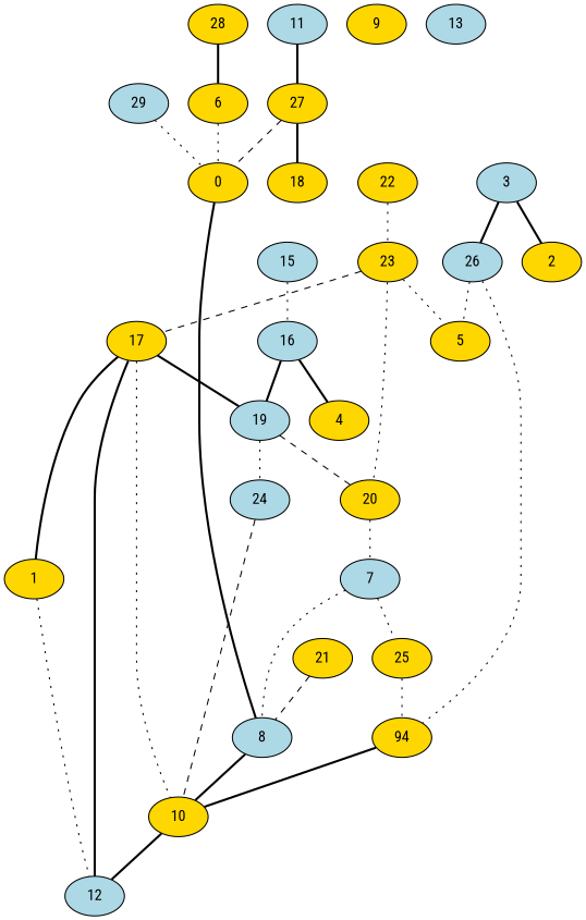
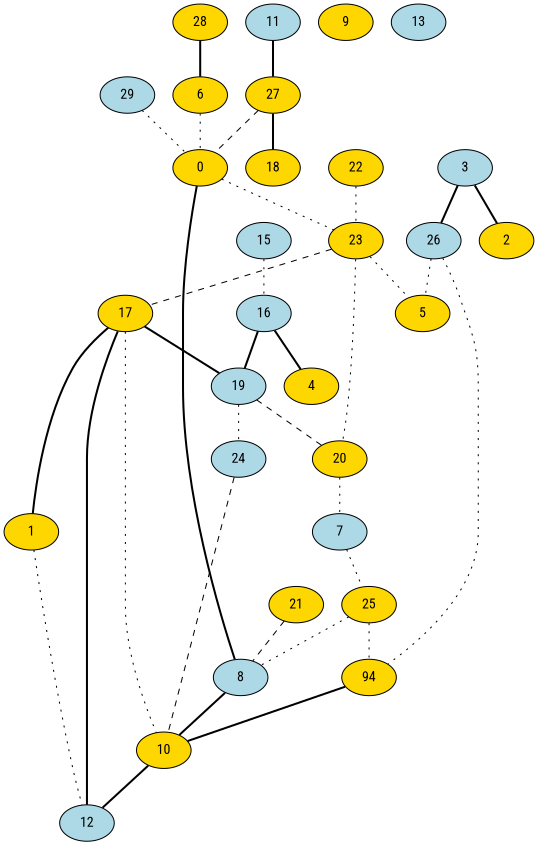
  graph {
    fontname="Roboto Condensed"
    node [fillcolor=gold fontname="Roboto Condensed" style=filled]
    edge [fontname="Roboto Condensed" style=dotted]
    8 [fillcolor=lightblue]
    0
    23
    10
    17
    20
    5
    12 [fillcolor=lightblue]
    1
    3 [fillcolor=lightblue]
    26 [fillcolor=lightblue]
    2
    n13 [label=94]
    6
    7 [fillcolor=lightblue]
    25
    9
    11 [fillcolor=lightblue]
    27
    18
    13 [fillcolor=lightblue]
    15 [fillcolor=lightblue]
    16 [fillcolor=lightblue]
    4
    19 [fillcolor=lightblue]
    24 [fillcolor=lightblue]
    21
    22
    28
    29 [fillcolor=lightblue]
    8 -- 10 [style=bold]
    0 -- 8 [style=bold]
+   0 -- 23
    23 -- 17 [style=dashed]
    23 -- 20
    23 -- 5
    10 -- 12 [style=bold]
    17 -- 10
    17 -- 12 [style=bold]
    17 -- 1 [style=bold]
    17 -- 19 [style=bold]
    20 -- 7
    1 -- 12
    3 -- 26 [style=bold]
    3 -- 2 [style=bold]
    26 -- 5
    26 -- n13
    n13 -- 10 [style=bold]
    6 -- 0
-   7 -- 8
+   25 -- 8
    7 -- 25
    25 -- n13
    11 -- 27 [style=bold]
    27 -- 0 [style=dashed]
    27 -- 18 [style=bold]
    15 -- 16
    16 -- 4 [style=bold]
    16 -- 19 [style=bold]
    19 -- 20 [style=dashed]
    19 -- 24
    24 -- 10 [style=dashed]
    21 -- 8 [style=dashed]
    22 -- 23
    28 -- 6 [style=bold]
    29 -- 0
  }
